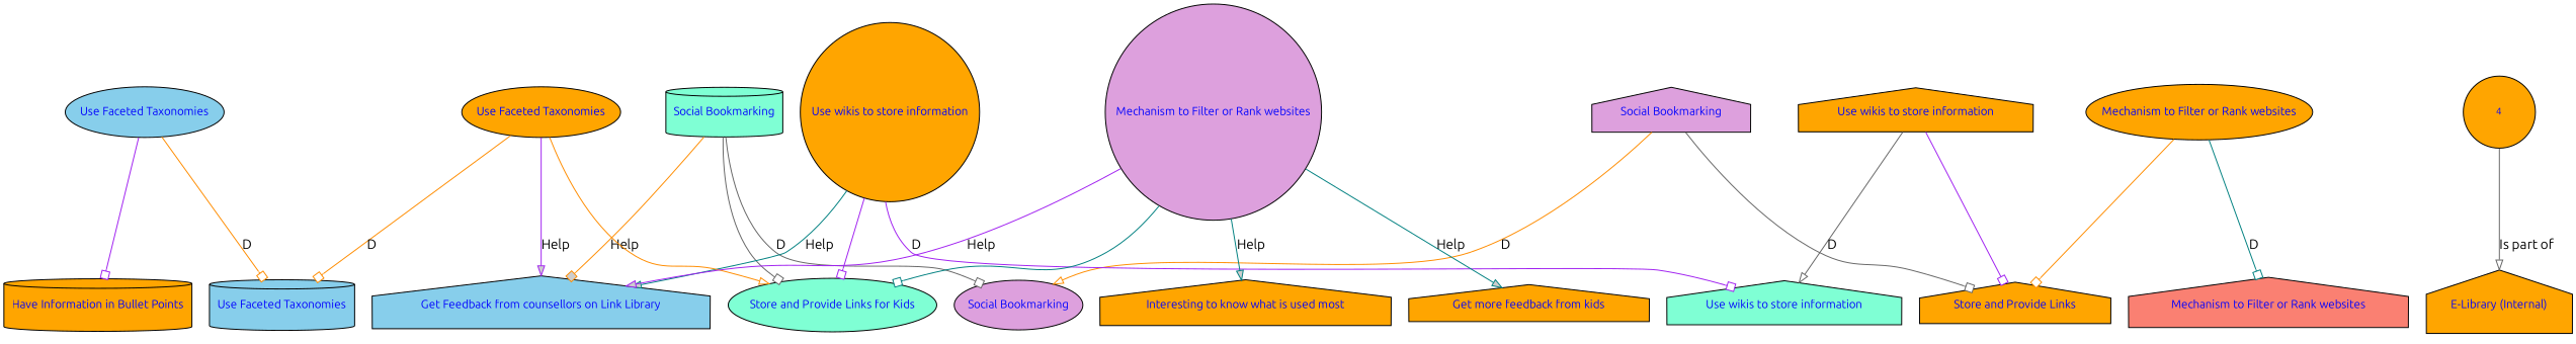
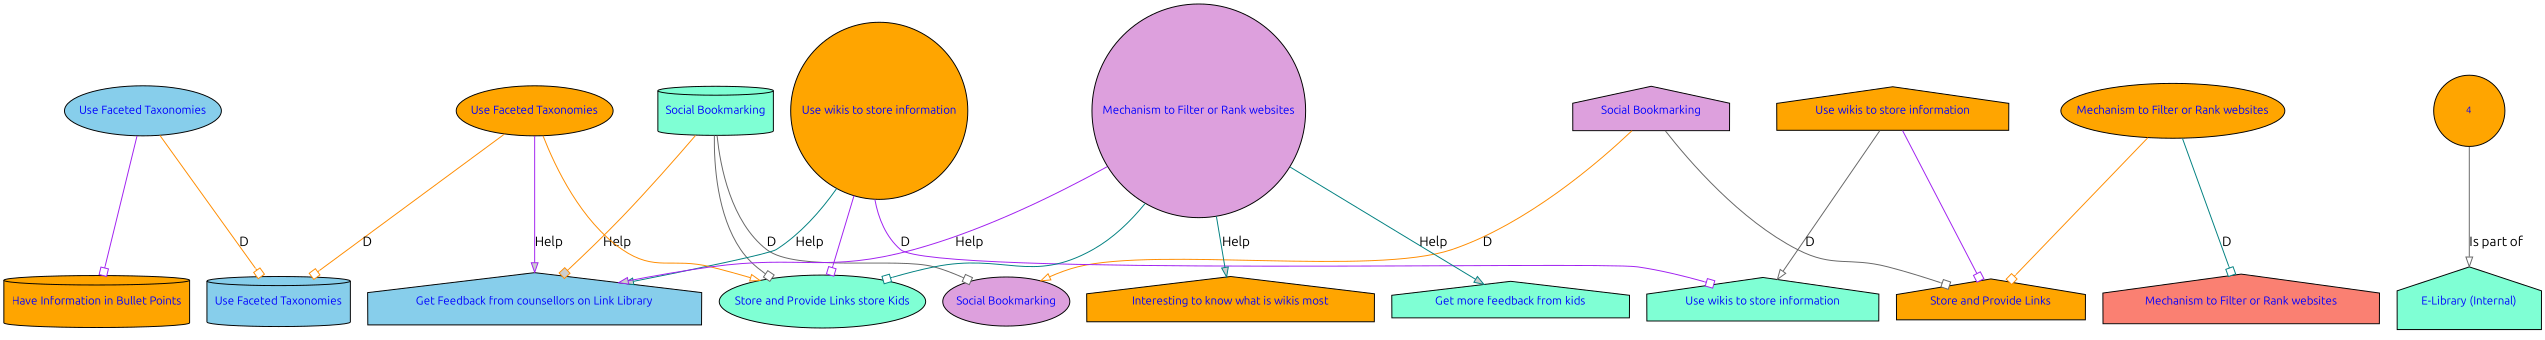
  digraph {
    fontname=Ubuntu
    node [color="#000000" fillcolor=orange fontcolor="#0000FF" fontname=Ubuntu fontsize=12 shape=house sides=6 style=filled]
    edge [arrowhead=box color=darkorange fillcolor="#FFFFFF" fontname=Ubuntu]
    n1 [height=0.745826771653545 label="Have Information in Bullet Points" shape=cylinder width=1.16535433070866]
    n2 [height=0.787244094488189 label="Mechanism to Filter or Rank websites" shape=ellipse width=1.23006889763779]
    n3 [height=0.64778921865536 label="Store and Provide Links" width=1.05265748031496 sides=""]
    n4 [fillcolor=salmon height=0.787244094488189 label="Mechanism to Filter or Rank websites" width=1.23006889763779]
    n5 [fillcolor=skyblue height=0.716692913385827 label="Use Faceted Taxonomies" shape=ellipse width=1.11983267716535]
    n6 [fillcolor=skyblue height=0.716692913385827 label="Use Faceted Taxonomies" shape=cylinder width=1.11983267716535]
    n7 [height=0.696535433070866 label="Use wikis to store information" width=1.08833661417323]
    n8 [fillcolor=aquamarine height=0.696535433070866 label="Use wikis to store information" width=1.08833661417323]
    n9 [fillcolor=plum height=0.709133858267716 label="Social Bookmarking" width=1.10802165354331]
    n10 [fillcolor=plum height=0.709133858267716 label="Social Bookmarking" shape=ellipse width=1.10802165354331]
    n11 [fillcolor=aquamarine height=0.709133858267716 label="Social Bookmarking" shape=cylinder width=1.10802165354331]
-   n12 [fillcolor=aquamarine height=0.768927922471229 label="Store and Provide Links for Kids" shape=ellipse width=1.24950787401574 sides=""]
+   n12 [fillcolor=aquamarine height=0.768927922471229 label="Store and Provide Links store Kids" shape=ellipse width=1.24950787401574 sides=""]
    n13 [fillcolor=skyblue height=0.828342609606396 label="Get Feedback from counsellors on Link Library" width=1.37795275590551 sides=""]
    n14 [height=0.696535433070866 label="Use wikis to store information" shape=circle width=1.08833661417323]
    n15 [height=0.716692913385827 label="Use Faceted Taxonomies" shape=ellipse width=1.11983267716535]
    n16 [fillcolor=plum height=0.787244094488189 label="Mechanism to Filter or Rank websites" shape=circle width=1.23006889763779]
-   n17 [height=0.727307386652311 label="Interesting to know what is used most" width=1.2098800740242 sides=""]
-   n18 [height=0.577416819199724 label="Get more feedback from kids" width=0.960536242003203 sides=""]
+   n17 [height=0.727307386652311 label="Interesting to know what is wikis most" width=1.2098800740242 sides=""]
+   n18 [fillcolor=aquamarine height=0.577416819199724 label="Get more feedback from kids" width=0.960536242003203 sides=""]
    4 [fontsize=10 height=1.02805118110236 shape=circle width=1.02805118110236 sides=""]
-   n20 [height=0.993110236220472 label="E-Library (Internal)" width=0.993110236220472 sides=""]
+   n20 [fillcolor=aquamarine height=0.993110236220472 label="E-Library (Internal)" width=0.993110236220472 sides=""]
    n2 -> n3
    n2 -> n4 [color=teal label=D]
    n5 -> n1 [color=purple]
    n5 -> n6 [label=D]
    n7 -> n3 [color=purple]
    n7 -> n8 [arrowhead=normal color=gray40 label=D]
    n9 -> n3 [color=gray40]
    n9 -> n10 [arrowhead=normal label=D]
    n11 -> n10 [color=gray40 label=D]
    n11 -> n12 [color=gray40]
    n11 -> n13 [fillcolor="#CDCDCD" label=Help]
    n14 -> n8 [color=purple label=D]
    n14 -> n12 [color=purple]
    n14 -> n13 [arrowhead=normal color=teal fillcolor="#CDCDCD" label=Help]
    n15 -> n6 [label=D]
    n15 -> n12 [arrowhead=normal]
    n15 -> n13 [arrowhead=normal color=purple fillcolor="#CDCDCD" label=Help]
    n16 -> n12 [color=teal]
    n16 -> n13 [arrowhead=normal color=purple fillcolor="#CDCDCD" label=Help]
    n16 -> n17 [arrowhead=normal color=teal fillcolor="#CDCDCD" label=Help]
    n16 -> n18 [arrowhead=normal color=teal fillcolor="#CDCDCD" label=Help]
    4 -> n20 [arrowhead=normal color=gray40 label="Is part of"]
  }
